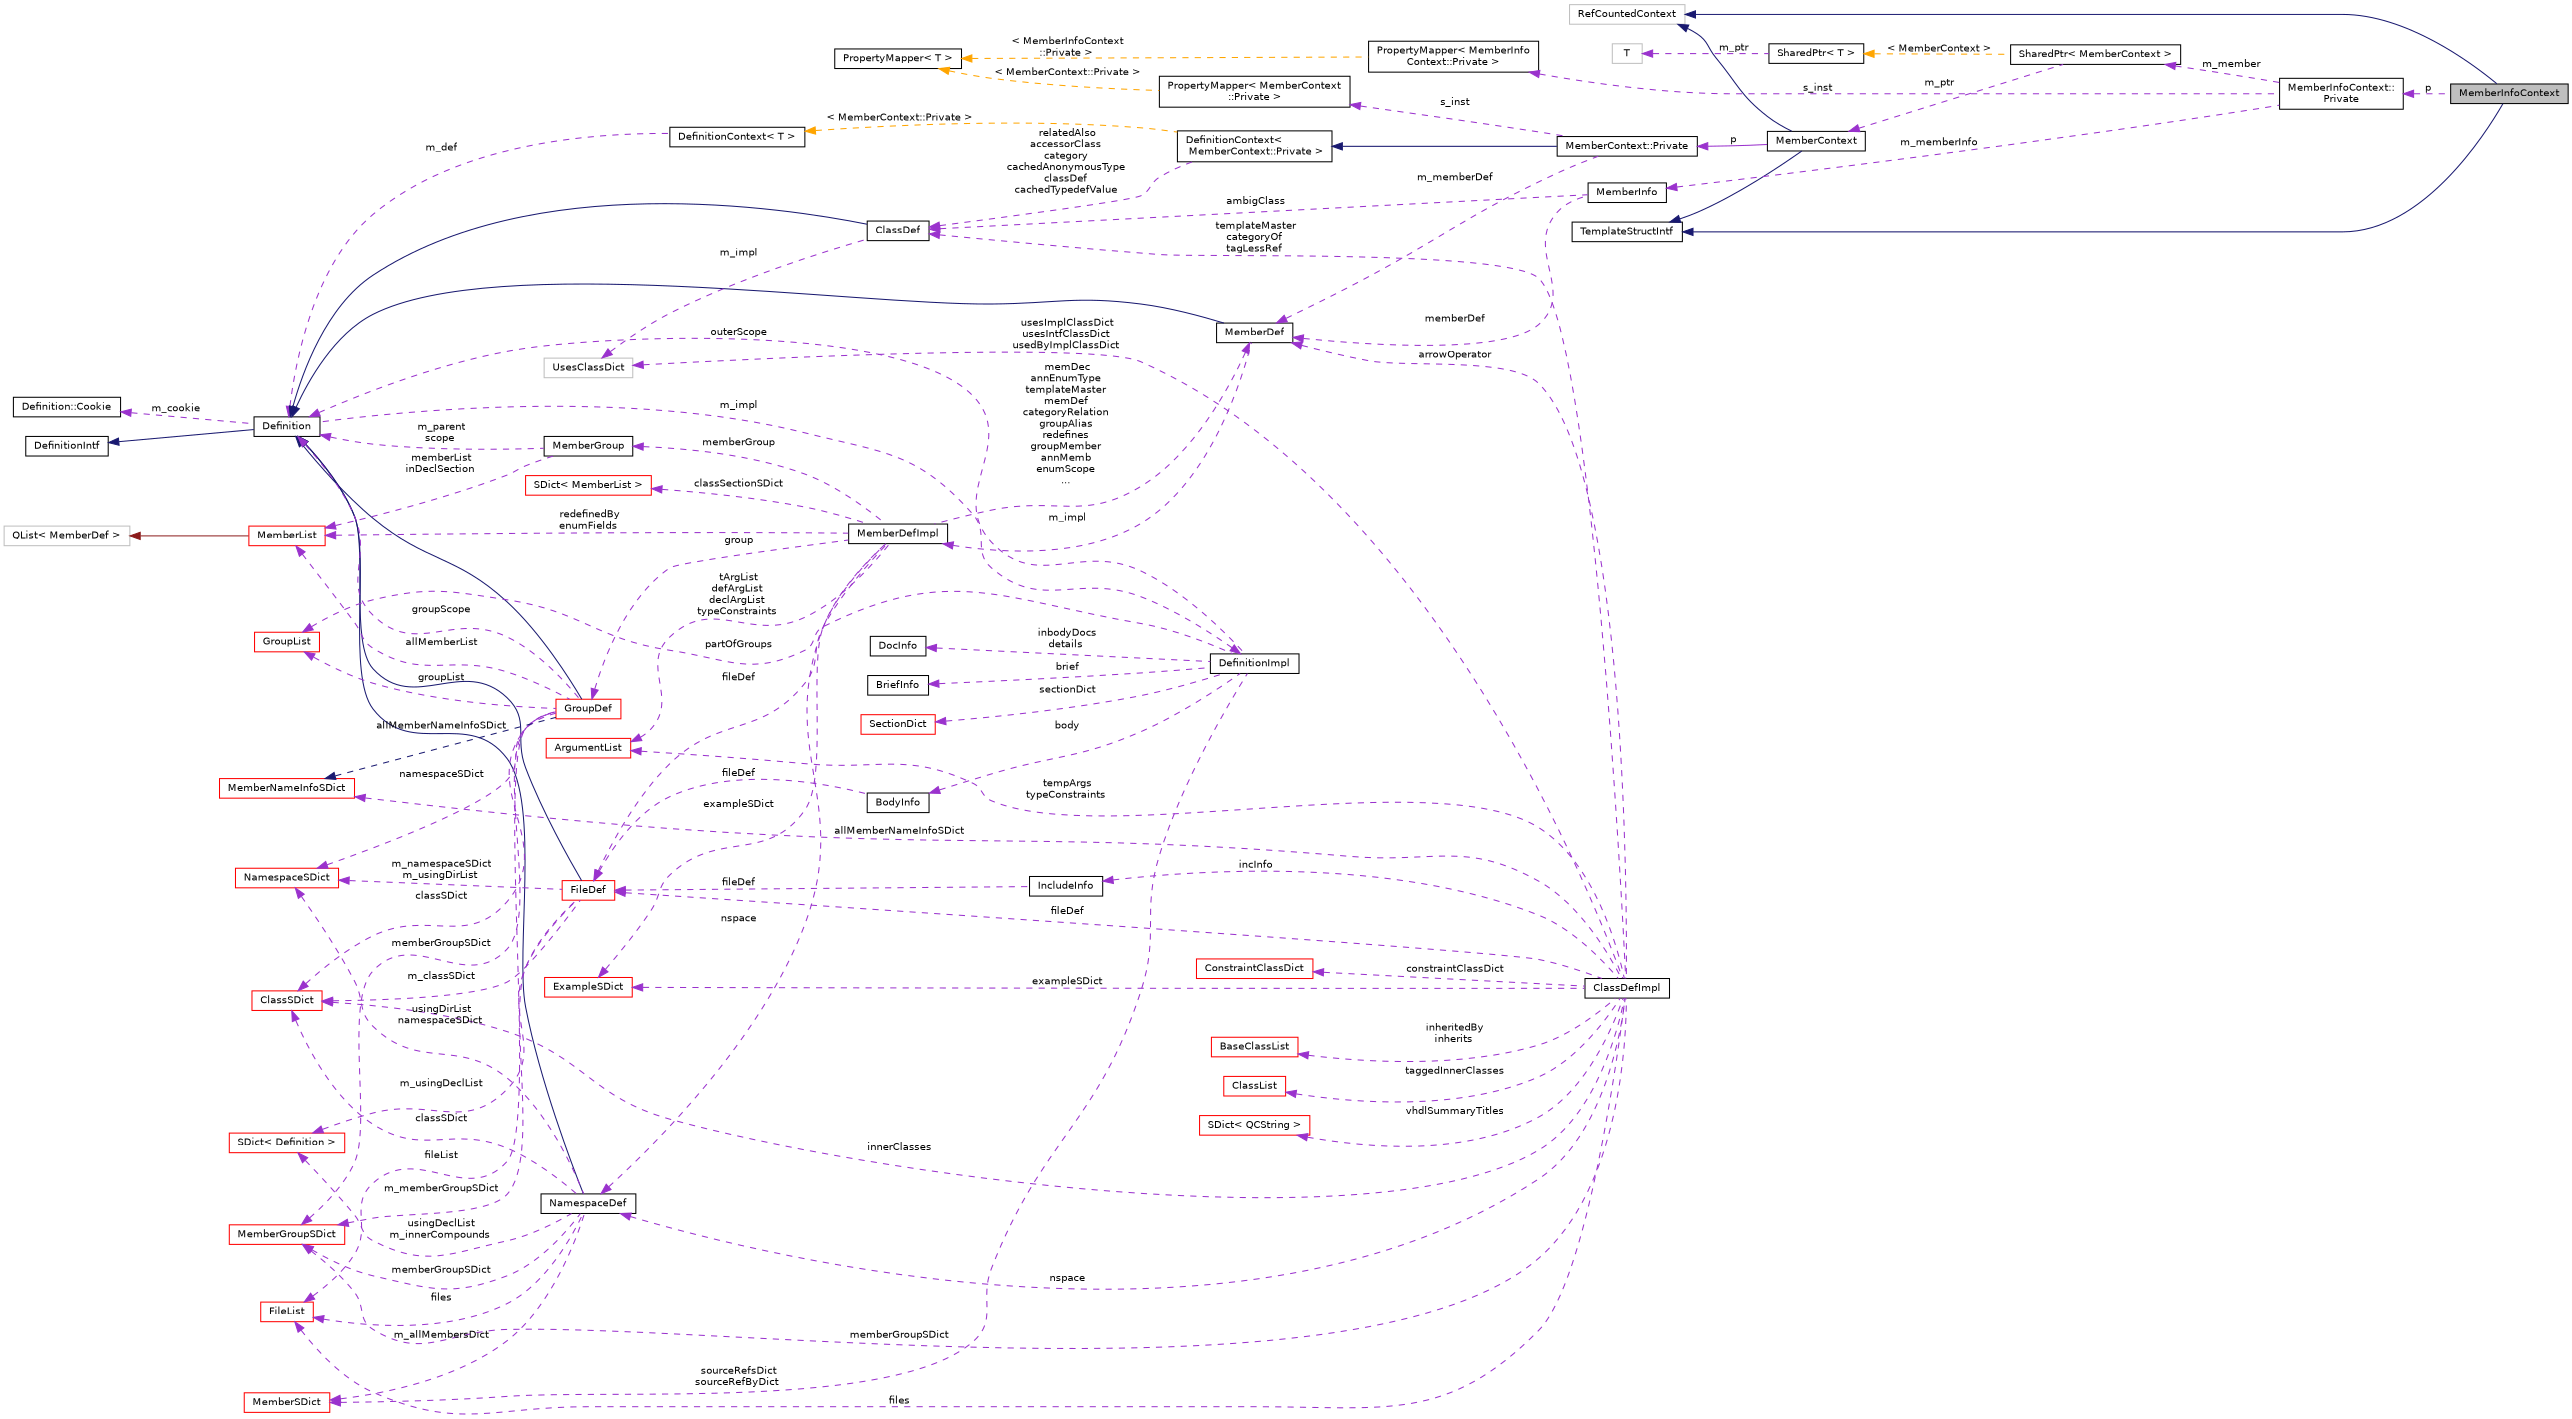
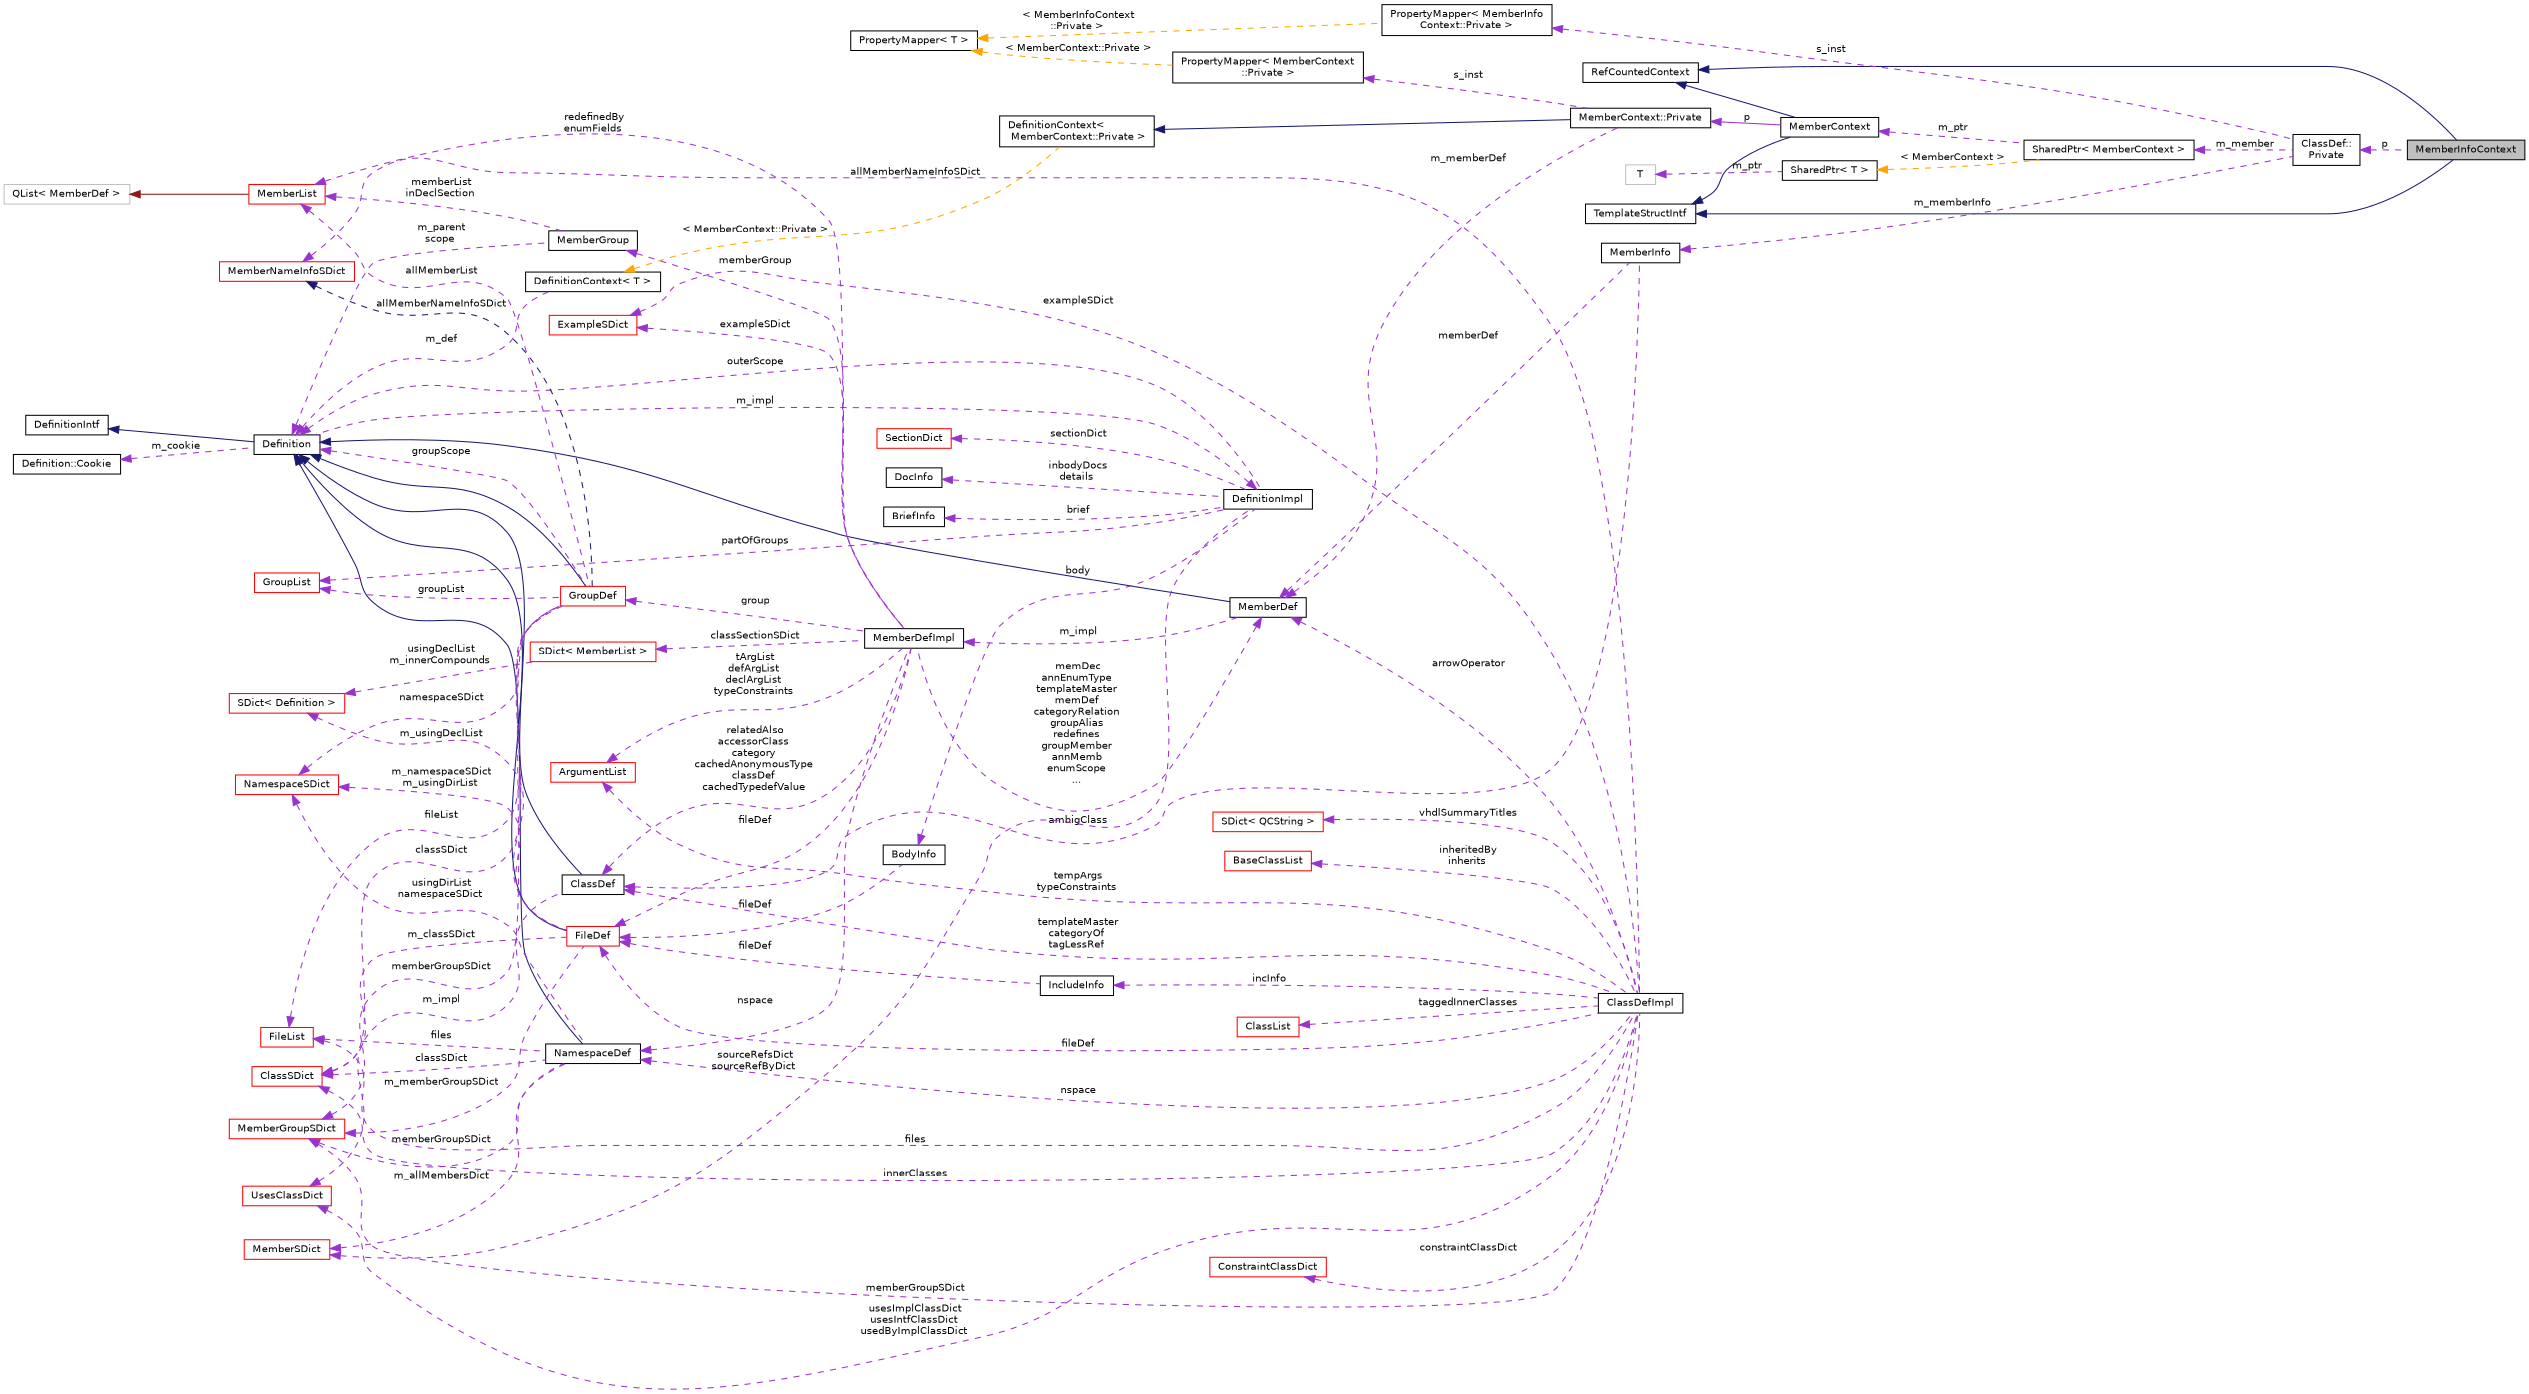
  digraph {
    rankdir=LR
    node [color=black fillcolor=white fontname=Helvetica fontsize=10 shape=record style=filled]
    edge [color=darkorchid3 dir=back fontname=Helvetica fontsize=10 labelfontname=Helvetica labelfontsize=10 style=dashed]
    n1 [fillcolor=grey75 fontcolor=black height=0.2 label=MemberInfoContext width=0.4]
-   n2 [color=grey75 height=0.2 label=RefCountedContext width=0.4]
+   n2 [height=0.2 label=RefCountedContext width=0.4]
    n3 [height=0.2 label=MemberContext width=0.4]
    n4 [height=0.2 label="SharedPtr\< MemberContext \>" width=0.4]
    n5 [height=0.2 label=TemplateStructIntf width=0.4]
-   n6 [height=0.2 label="MemberInfoContext::\lPrivate" width=0.4]
+   n6 [height=0.2 label="ClassDef::\lPrivate" width=0.4]
    n7 [height=0.2 label="PropertyMapper\< MemberInfo\lContext::Private \>" width=0.4]
    n8 [height=0.2 label="PropertyMapper\< T \>" width=0.4]
    n9 [height=0.2 label="PropertyMapper\< MemberContext\l::Private \>" width=0.4]
    n10 [height=0.2 label="MemberContext::Private" width=0.4]
    n11 [height=0.2 label="DefinitionContext\<\l MemberContext::Private \>" width=0.4]
    n12 [height=0.2 label=Definition width=0.4]
    n13 [height=0.2 label=DefinitionImpl width=0.4]
    n14 [color=red height=0.2 label=FileDef width=0.4]
    n15 [height=0.2 label="DefinitionContext\< T \>" width=0.4]
    n16 [height=0.2 label=MemberDef width=0.4]
    n17 [height=0.2 label=MemberGroup width=0.4]
    n18 [height=0.2 label=NamespaceDef width=0.4]
    n19 [color=red height=0.2 label=GroupDef width=0.4]
    n20 [height=0.2 label=ClassDef width=0.4]
    n21 [height=0.2 label=BodyInfo width=0.4]
    n22 [height=0.2 label=MemberDefImpl width=0.4]
    n23 [height=0.2 label=ClassDefImpl width=0.4]
    n24 [height=0.2 label=IncludeInfo width=0.4]
    n25 [height=0.2 label=MemberInfo width=0.4]
    n26 [height=0.2 label=DefinitionIntf width=0.4]
    n27 [height=0.2 label="Definition::Cookie" width=0.4]
    n28 [color=red height=0.2 label=SectionDict width=0.4]
    n29 [color=red height=0.2 label=ClassSDict width=0.4]
    n30 [color=red height=0.2 label="SDict\< Definition \>" width=0.4]
    n31 [color=red height=0.2 label=MemberGroupSDict width=0.4]
    n32 [color=red height=0.2 label=NamespaceSDict width=0.4]
    n33 [color=red height=0.2 label=MemberSDict width=0.4]
    n34 [color=red height=0.2 label=GroupList width=0.4]
    n35 [height=0.2 label=DocInfo width=0.4]
    n36 [height=0.2 label=BriefInfo width=0.4]
    n37 [color=red height=0.2 label=MemberList width=0.4]
    n38 [color=grey75 height=0.2 label="QList\< MemberDef \>" width=0.4]
    n39 [color=red height=0.2 label=FileList width=0.4]
    n40 [color=red height=0.2 label=MemberNameInfoSDict width=0.4]
    n41 [color=red height=0.2 label=ExampleSDict width=0.4]
    n42 [color=red height=0.2 label=ArgumentList width=0.4]
    n43 [color=red height=0.2 label="SDict\< MemberList \>" width=0.4]
    n44 [color=red height=0.2 label="SDict\< QCString \>" width=0.4]
    n45 [color=red height=0.2 label=BaseClassList width=0.4]
    n46 [color=red height=0.2 label=ClassList width=0.4]
-   n47 [color=grey75 height=0.2 label=UsesClassDict width=0.4]
+   n47 [color=red height=0.2 label=UsesClassDict width=0.4]
    n48 [color=red height=0.2 label=ConstraintClassDict width=0.4]
    n49 [height=0.2 label="SharedPtr\< T \>" width=0.4]
    n50 [color=grey75 height=0.2 label=T width=0.4]
    n2 -> n1 [color=midnightblue style=solid]
    n2 -> n3 [color=midnightblue style=solid]
    n3 -> n4 [label=" m_ptr"]
    n4 -> n6 [label=" m_member"]
    n5 -> n1 [color=midnightblue style=solid]
    n5 -> n3 [color=midnightblue style=solid]
    n6 -> n1 [label=" p"]
    n7 -> n6 [label=" s_inst"]
    n8 -> n7 [color=orange label=" \< MemberInfoContext\l::Private \>"]
    n8 -> n9 [color=orange label=" \< MemberContext::Private \>"]
    n9 -> n10 [label=" s_inst"]
    n10 -> n3 [label=" p" style=solid]
    n11 -> n10 [color=midnightblue style=solid]
    n12 -> n13 [label=" outerScope"]
    n12 -> n14 [color=midnightblue style=solid]
    n12 -> n15 [label=" m_def"]
    n12 -> n16 [color=midnightblue style=solid]
    n12 -> n17 [label=" m_parent\nscope"]
    n12 -> n18 [color=midnightblue style=solid]
    n12 -> n19 [color=midnightblue style=solid]
    n12 -> n19 [label=" groupScope"]
    n12 -> n20 [color=midnightblue style=solid]
    n13 -> n12 [label=" m_impl"]
    n14 -> n21 [label=" fileDef"]
    n14 -> n22 [label=" fileDef"]
    n14 -> n23 [label=" fileDef"]
    n14 -> n24 [label=" fileDef"]
    n15 -> n11 [color=orange label=" \< MemberContext::Private \>"]
    n16 -> n10 [label=" m_memberDef"]
    n16 -> n22 [label=" memDec\nannEnumType\ntemplateMaster\nmemDef\ncategoryRelation\ngroupAlias\nredefines\ngroupMember\nannMemb\nenumScope\n..."]
    n16 -> n23 [label=" arrowOperator"]
    n16 -> n25 [label=" memberDef"]
    n17 -> n22 [label=" memberGroup"]
    n18 -> n22 [label=" nspace"]
    n18 -> n23 [label=" nspace"]
    n19 -> n22 [label=" group"]
-   n20 -> n11 [label=" relatedAlso\naccessorClass\ncategory\ncachedAnonymousType\nclassDef\ncachedTypedefValue"]
+   n20 -> n22 [label=" relatedAlso\naccessorClass\ncategory\ncachedAnonymousType\nclassDef\ncachedTypedefValue"]
    n20 -> n23 [label=" templateMaster\ncategoryOf\ntagLessRef"]
    n20 -> n25 [label=" ambigClass"]
    n21 -> n13 [label=" body"]
    n22 -> n16 [label=" m_impl"]
    n24 -> n23 [label=" incInfo"]
    n25 -> n6 [label=" m_memberInfo"]
    n26 -> n12 [color=midnightblue style=solid]
    n27 -> n12 [label=" m_cookie"]
    n28 -> n13 [label=" sectionDict"]
    n29 -> n14 [label=" m_classSDict"]
    n29 -> n18 [label=" classSDict"]
    n29 -> n19 [label=" classSDict"]
    n29 -> n23 [label=" innerClasses"]
    n30 -> n14 [label=" m_usingDeclList"]
-   n30 -> n18 [label=" usingDeclList\nm_innerCompounds"]
+   n30 -> n43 [label=" usingDeclList\nm_innerCompounds"]
    n31 -> n14 [label=" m_memberGroupSDict"]
    n31 -> n18 [label=" memberGroupSDict"]
    n31 -> n19 [label=" memberGroupSDict"]
    n31 -> n23 [label=" memberGroupSDict"]
    n32 -> n14 [label=" m_namespaceSDict\nm_usingDirList"]
    n32 -> n18 [label=" usingDirList\nnamespaceSDict"]
    n32 -> n19 [label=" namespaceSDict"]
    n33 -> n13 [label=" sourceRefsDict\nsourceRefByDict"]
    n33 -> n18 [label=" m_allMembersDict"]
    n34 -> n13 [label=" partOfGroups"]
    n34 -> n19 [label=" groupList"]
    n35 -> n13 [label=" inbodyDocs\ndetails"]
    n36 -> n13 [label=" brief"]
    n37 -> n17 [label=" memberList\ninDeclSection"]
    n37 -> n19 [label=" allMemberList"]
    n37 -> n22 [label=" redefinedBy\nenumFields"]
    n38 -> n37 [color=firebrick4 style=solid]
    n39 -> n18 [label=" files"]
    n39 -> n19 [label=" fileList"]
    n39 -> n23 [label=" files"]
    n40 -> n19 [color=midnightblue label=" allMemberNameInfoSDict"]
    n40 -> n23 [label=" allMemberNameInfoSDict"]
    n41 -> n22 [label=" exampleSDict"]
    n41 -> n23 [label=" exampleSDict"]
    n42 -> n22 [label=" tArgList\ndefArgList\ndeclArgList\ntypeConstraints"]
    n42 -> n23 [label=" tempArgs\ntypeConstraints"]
    n43 -> n22 [label=" classSectionSDict"]
    n44 -> n23 [label=" vhdlSummaryTitles"]
    n45 -> n23 [label=" inheritedBy\ninherits"]
    n46 -> n23 [label=" taggedInnerClasses"]
    n47 -> n20 [label=" m_impl"]
    n47 -> n23 [label=" usesImplClassDict\nusesIntfClassDict\nusedByImplClassDict"]
    n48 -> n23 [label=" constraintClassDict"]
    n49 -> n4 [color=orange label=" \< MemberContext \>"]
    n50 -> n49 [label=" m_ptr"]
  }
